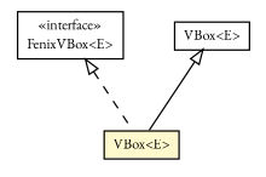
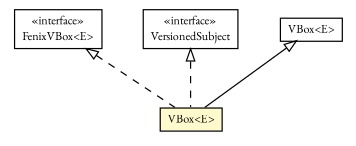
  digraph {
    nodesep=0.25
    ranksep=0.5
    fontname="EB Garamond"
    node [fontcolor=black fontname="EB Garamond" fontsize=10.0 shape=plaintext]
    edge [arrowtail=empty dir=back fontname="EB Garamond" fontsize=10 headport=p labelfontname=Helvetica labelfontsize=10 style=dashed tailport=p]
    n1 [label=<<table title="dml.runtime.FenixVBox" border="0" cellborder="1" cellspacing="0" cellpadding="2" port="p" href="../../../../dml/runtime/FenixVBox.html"> 		<tr><td><table border="0" cellspacing="0" cellpadding="1"> <tr><td align="center" balign="center"> &#171;interface&#187; </td></tr> <tr><td align="center" balign="center"> FenixVBox&lt;E&gt; </td></tr> 		</table></td></tr> 		</table>>]
    n2 [label=<<table title="pt.ist.fenixframework.pstm.VBox" border="0" cellborder="1" cellspacing="0" cellpadding="2" port="p" bgcolor="lemonChiffon" href="./VBox.html"> 		<tr><td><table border="0" cellspacing="0" cellpadding="1"> <tr><td align="center" balign="center"> VBox&lt;E&gt; </td></tr> 		</table></td></tr> 		</table>>]
+   n3 [label=<<table title="pt.ist.fenixframework.pstm.VersionedSubject" border="0" cellborder="1" cellspacing="0" cellpadding="2" port="p" href="./VersionedSubject.html"> 		<tr><td><table border="0" cellspacing="0" cellpadding="1"> <tr><td align="center" balign="center"> &#171;interface&#187; </td></tr> <tr><td align="center" balign="center"> VersionedSubject </td></tr> 		</table></td></tr> 		</table>>]
    n4 [label=<<table title="jvstm.VBox" border="0" cellborder="1" cellspacing="0" cellpadding="2" port="p" href="http://java.sun.com/j2se/1.4.2/docs/api/jvstm/VBox.html"> 		<tr><td><table border="0" cellspacing="0" cellpadding="1"> <tr><td align="center" balign="center"> VBox&lt;E&gt; </td></tr> 		</table></td></tr> 		</table>>]
    n1 -> n2
+   n3 -> n2
    n4 -> n2 [style=""]
  }
